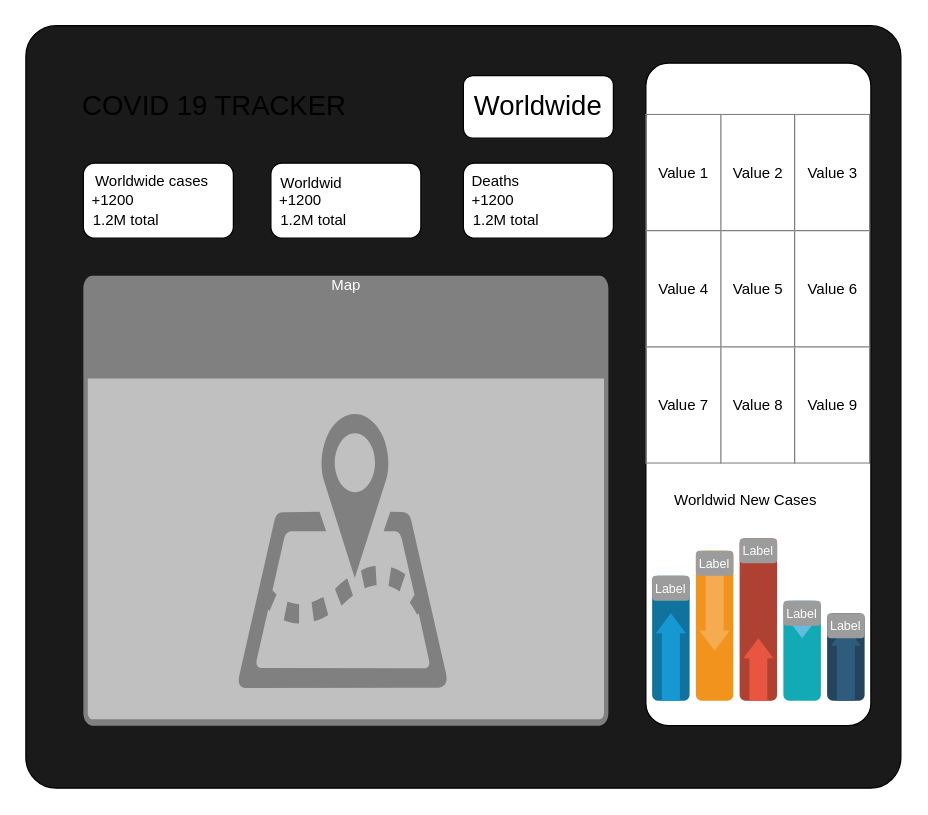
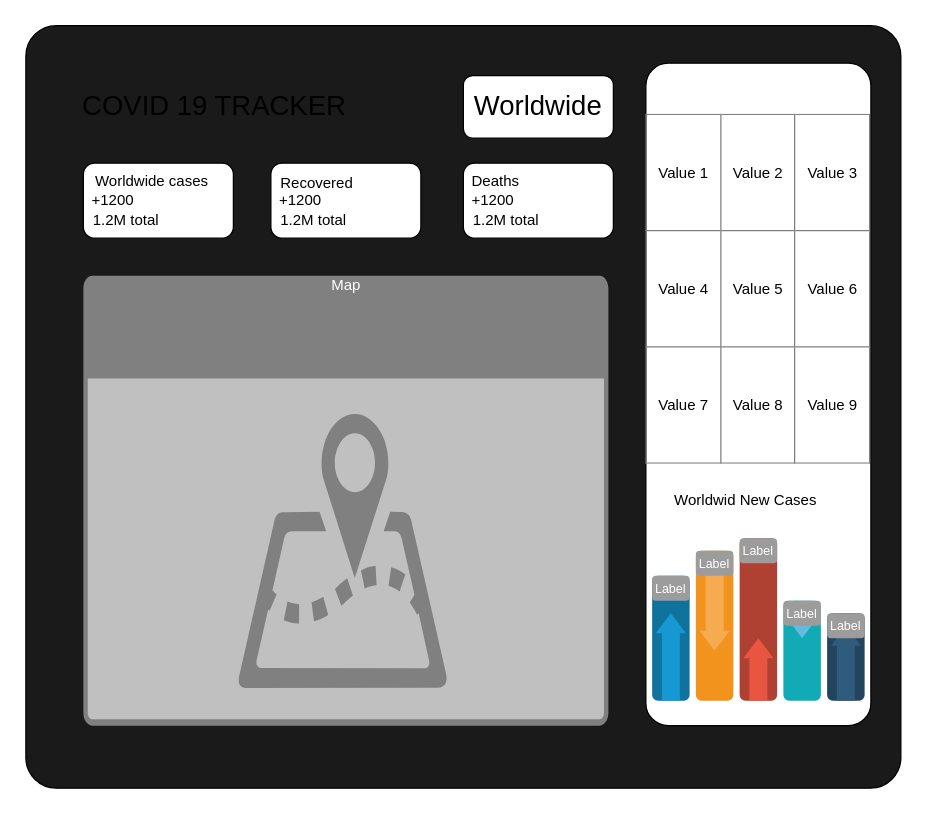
  <mxCell id="0" />
  <mxCell id="1" parent="0" />
  <mxCell id="2" value="" style="rounded=1;whiteSpace=wrap;html=1;arcSize=4;shadow=0;fillColor=#1A1A1A;" vertex="1" parent="1"><mxGeometry x="20" y="20" width="700" height="610" as="geometry" /></mxCell>
  <mxCell id="3" value="&lt;font style=&quot;font-size: 22px&quot;&gt;COVID 19 TRACKER&lt;/font&gt;" style="text;html=1;strokeColor=none;fillColor=none;align=center;verticalAlign=middle;whiteSpace=wrap;rounded=0;" vertex="1" parent="1"><mxGeometry x="56" y="70" width="230" height="30" as="geometry" /></mxCell>
  <mxCell id="4" value="Worldwide" style="rounded=1;whiteSpace=wrap;html=1;fontSize=22;" vertex="1" parent="1"><mxGeometry x="370" y="60" width="120" height="50" as="geometry" /></mxCell>
  <mxCell id="5" value="" style="group;verticalAlign=middle;" vertex="1" connectable="0" parent="1"><mxGeometry x="66" y="130" width="120" height="61" as="geometry" /></mxCell>
  <mxCell id="6" value="&lt;font style=&quot;font-size: 12px&quot;&gt;&lt;br&gt;&lt;/font&gt;" style="rounded=1;whiteSpace=wrap;html=1;fontSize=22;" vertex="1" parent="5"><mxGeometry width="120" height="60" as="geometry" /></mxCell>
  <mxCell id="7" value="Worldwide cases" style="text;html=1;strokeColor=none;fillColor=none;align=center;verticalAlign=middle;whiteSpace=wrap;rounded=0;fontSize=12;" vertex="1" parent="5"><mxGeometry width="110" height="30" as="geometry" /></mxCell>
  <mxCell id="8" value="+1200" style="text;html=1;strokeColor=none;fillColor=none;align=left;verticalAlign=middle;whiteSpace=wrap;rounded=0;fontSize=12;" vertex="1" parent="5"><mxGeometry x="5" y="15" width="110" height="30" as="geometry" /></mxCell>
  <mxCell id="9" value="1.2M total" style="text;html=1;strokeColor=none;fillColor=none;align=left;verticalAlign=middle;whiteSpace=wrap;rounded=0;fontSize=12;" vertex="1" parent="5"><mxGeometry x="6" y="31" width="110" height="30" as="geometry" /></mxCell>
  <mxCell id="10" value="" style="group;verticalAlign=middle;" vertex="1" connectable="0" parent="1"><mxGeometry x="370" y="130" width="120" height="61" as="geometry" /></mxCell>
  <mxCell id="11" value="&lt;font style=&quot;font-size: 12px&quot;&gt;&lt;br&gt;&lt;/font&gt;" style="rounded=1;whiteSpace=wrap;html=1;fontSize=22;" vertex="1" parent="10"><mxGeometry width="120" height="60" as="geometry" /></mxCell>
  <mxCell id="12" value="Deaths" style="text;html=1;strokeColor=none;fillColor=none;align=left;verticalAlign=middle;whiteSpace=wrap;rounded=0;fontSize=12;" vertex="1" parent="10"><mxGeometry x="5" width="110" height="30" as="geometry" /></mxCell>
  <mxCell id="13" value="+1200" style="text;html=1;strokeColor=none;fillColor=none;align=left;verticalAlign=middle;whiteSpace=wrap;rounded=0;fontSize=12;" vertex="1" parent="10"><mxGeometry x="5" y="15" width="110" height="30" as="geometry" /></mxCell>
  <mxCell id="14" value="1.2M total" style="text;html=1;strokeColor=none;fillColor=none;align=left;verticalAlign=middle;whiteSpace=wrap;rounded=0;fontSize=12;" vertex="1" parent="10"><mxGeometry x="6" y="31" width="110" height="30" as="geometry" /></mxCell>
  <mxCell id="15" value="" style="group;verticalAlign=middle;" vertex="1" connectable="0" parent="1"><mxGeometry x="216" y="130" width="120" height="61" as="geometry" /></mxCell>
  <mxCell id="16" value="&lt;font style=&quot;font-size: 12px&quot;&gt;&lt;br&gt;&lt;/font&gt;" style="rounded=1;whiteSpace=wrap;html=1;fontSize=22;" vertex="1" parent="15"><mxGeometry width="120" height="60" as="geometry" /></mxCell>
- <mxCell id="17" value="Worldwid" style="text;html=1;strokeColor=none;fillColor=none;align=left;verticalAlign=middle;whiteSpace=wrap;rounded=0;fontSize=12;" vertex="1" parent="15"><mxGeometry x="6" y="1" width="110" height="30" as="geometry" /></mxCell>
+ <mxCell id="17" value="Recovered" style="text;html=1;strokeColor=none;fillColor=none;align=left;verticalAlign=middle;whiteSpace=wrap;rounded=0;fontSize=12;" vertex="1" parent="15"><mxGeometry x="6" y="1" width="110" height="30" as="geometry" /></mxCell>
  <mxCell id="18" value="+1200" style="text;html=1;strokeColor=none;fillColor=none;align=left;verticalAlign=middle;whiteSpace=wrap;rounded=0;fontSize=12;" vertex="1" parent="15"><mxGeometry x="5" y="15" width="110" height="30" as="geometry" /></mxCell>
  <mxCell id="19" value="1.2M total" style="text;html=1;strokeColor=none;fillColor=none;align=left;verticalAlign=middle;whiteSpace=wrap;rounded=0;fontSize=12;" vertex="1" parent="15"><mxGeometry x="6" y="31" width="110" height="30" as="geometry" /></mxCell>
  <mxCell id="20" value="" style="rounded=1;whiteSpace=wrap;html=1;shadow=0;fontSize=12;arcSize=10;" vertex="1" parent="1"><mxGeometry x="516" y="50" width="180" height="530" as="geometry" /></mxCell>
  <mxCell id="21" value="Worldwid New Cases" style="text;html=1;strokeColor=none;fillColor=none;align=center;verticalAlign=middle;whiteSpace=wrap;rounded=0;shadow=0;fontSize=12;" vertex="1" parent="1"><mxGeometry x="536" y="385" width="120" height="30" as="geometry" /></mxCell>
  <mxCell id="22" value="&lt;table border=&quot;1&quot; width=&quot;100%&quot; height=&quot;100%&quot; style=&quot;width:100%;height:100%;border-collapse:collapse;&quot;&gt;&lt;tr&gt;&lt;td align=&quot;center&quot;&gt;Value 1&lt;/td&gt;&lt;td align=&quot;center&quot;&gt;Value 2&lt;/td&gt;&lt;td align=&quot;center&quot;&gt;Value 3&lt;/td&gt;&lt;/tr&gt;&lt;tr&gt;&lt;td align=&quot;center&quot;&gt;Value 4&lt;/td&gt;&lt;td align=&quot;center&quot;&gt;Value 5&lt;/td&gt;&lt;td align=&quot;center&quot;&gt;Value 6&lt;/td&gt;&lt;/tr&gt;&lt;tr&gt;&lt;td align=&quot;center&quot;&gt;Value 7&lt;/td&gt;&lt;td align=&quot;center&quot;&gt;Value 8&lt;/td&gt;&lt;td align=&quot;center&quot;&gt;Value 9&lt;/td&gt;&lt;/tr&gt;&lt;/table&gt;" style="text;html=1;strokeColor=none;fillColor=none;overflow=fill;rounded=1;shadow=0;fontSize=12;" vertex="1" parent="1"><mxGeometry x="516" y="90.5" width="180" height="279.5" as="geometry" /></mxCell>
  <mxCell id="23" value="" style="fillColor=#10739E;strokeColor=none;rounded=1;shadow=0;fontSize=12;" vertex="1" parent="1"><mxGeometry x="521" y="460" width="30" height="100" as="geometry" /></mxCell>
  <mxCell id="24" value="" style="shape=mxgraph.arrows2.arrow;dy=0.4;dx=16;notch=0;direction=north;fillColor=#1699D3;strokeColor=none;rounded=1;shadow=0;fontSize=12;" vertex="1" parent="23"><mxGeometry x="3" y="30" width="24" height="70" as="geometry" /></mxCell>
  <mxCell id="25" value="Label" style="text;html=1;align=center;verticalAlign=middle;whiteSpace=wrap;fontColor=#FFFFFF;fontSize=10;rounded=1;shadow=0;fillColor=#9C9C9C;" vertex="1" parent="23"><mxGeometry width="30" height="20" as="geometry" /></mxCell>
  <mxCell id="26" value="" style="fillColor=#F2931E;strokeColor=none;rounded=1;shadow=0;fontSize=12;" vertex="1" parent="1"><mxGeometry x="556" y="440" width="30" height="120" as="geometry" /></mxCell>
  <mxCell id="27" value="" style="shape=mxgraph.arrows2.arrow;dy=0.4;dx=16;notch=0;direction=south;fillColor=#F5AB50;strokeColor=none;rounded=1;shadow=0;fontSize=12;" vertex="1" parent="26"><mxGeometry x="3" width="24" height="80" as="geometry" /></mxCell>
  <mxCell id="28" value="Label" style="text;html=1;align=center;verticalAlign=middle;whiteSpace=wrap;fontColor=#FFFFFF;fontSize=10;rounded=1;shadow=0;fillColor=#9C9C9C;" vertex="1" parent="26"><mxGeometry width="30" height="20" as="geometry" /></mxCell>
  <mxCell id="29" value="" style="fillColor=#AE4132;strokeColor=none;rounded=1;shadow=0;fontSize=12;" vertex="1" parent="1"><mxGeometry x="591" y="430" width="30" height="130" as="geometry" /></mxCell>
  <mxCell id="30" value="" style="shape=mxgraph.arrows2.arrow;dy=0.4;dx=16;notch=0;direction=north;fillColor=#E85642;strokeColor=none;rounded=1;shadow=0;fontSize=12;" vertex="1" parent="29"><mxGeometry x="3" y="80" width="24" height="50" as="geometry" /></mxCell>
  <mxCell id="31" value="Label" style="text;html=1;align=center;verticalAlign=middle;whiteSpace=wrap;fontColor=#FFFFFF;fontSize=10;rounded=1;shadow=0;fillColor=#9C9C9C;" vertex="1" parent="29"><mxGeometry width="30" height="20" as="geometry" /></mxCell>
  <mxCell id="32" value="" style="fillColor=#12AAB5;strokeColor=none;rounded=1;shadow=0;fontSize=12;" vertex="1" parent="1"><mxGeometry x="626" y="480" width="30" height="80" as="geometry" /></mxCell>
  <mxCell id="33" value="" style="shape=mxgraph.arrows2.arrow;dy=0.4;dx=16;notch=0;direction=south;fillColor=#64BBE2;strokeColor=none;rounded=1;shadow=0;fontSize=12;" vertex="1" parent="32"><mxGeometry x="3" width="24" height="30" as="geometry" /></mxCell>
  <mxCell id="34" value="Label" style="text;html=1;align=center;verticalAlign=middle;whiteSpace=wrap;fontColor=#FFFFFF;fontSize=10;rounded=1;shadow=0;fillColor=#9C9C9C;" vertex="1" parent="32"><mxGeometry width="30" height="20" as="geometry" /></mxCell>
  <mxCell id="35" value="" style="fillColor=#23445D;strokeColor=none;rounded=1;shadow=0;fontSize=12;" vertex="1" parent="1"><mxGeometry x="661" y="490" width="30" height="70" as="geometry" /></mxCell>
  <mxCell id="36" value="" style="shape=mxgraph.arrows2.arrow;dy=0.4;dx=16;notch=0;direction=north;fillColor=#2F5B7C;strokeColor=none;rounded=1;shadow=0;fontSize=12;" vertex="1" parent="35"><mxGeometry x="3" y="10" width="24" height="60" as="geometry" /></mxCell>
  <mxCell id="37" value="Label" style="text;html=1;align=center;verticalAlign=middle;whiteSpace=wrap;fontColor=#FFFFFF;fontSize=10;rounded=1;shadow=0;fillColor=#9C9C9C;" vertex="1" parent="35"><mxGeometry width="30" height="20" as="geometry" /></mxCell>
  <mxCell id="38" value="Map" style="html=1;strokeColor=none;fillColor=#808080;labelPosition=center;verticalLabelPosition=middle;verticalAlign=top;align=center;fontSize=12;outlineConnect=0;spacingTop=-6;fontColor=#FFFFFF;sketch=0;shape=mxgraph.sitemap.map;rounded=1;shadow=0;" vertex="1" parent="1"><mxGeometry x="66" y="220" width="420" height="360" as="geometry" /></mxCell>
